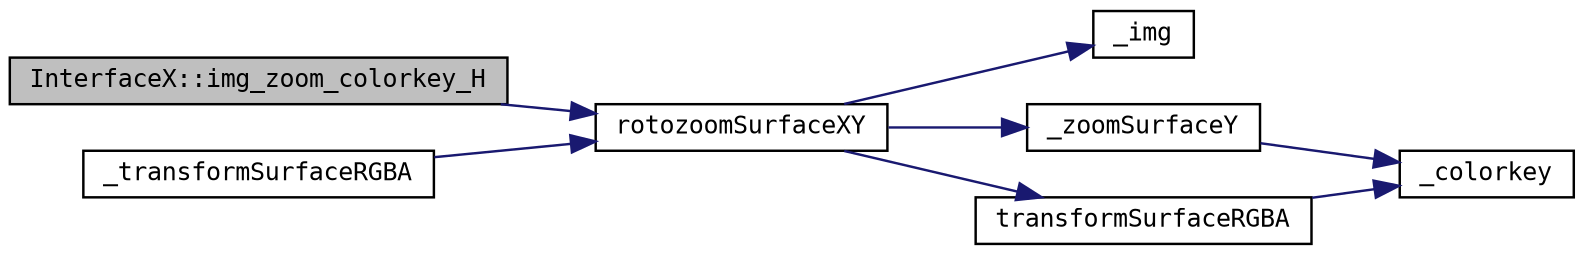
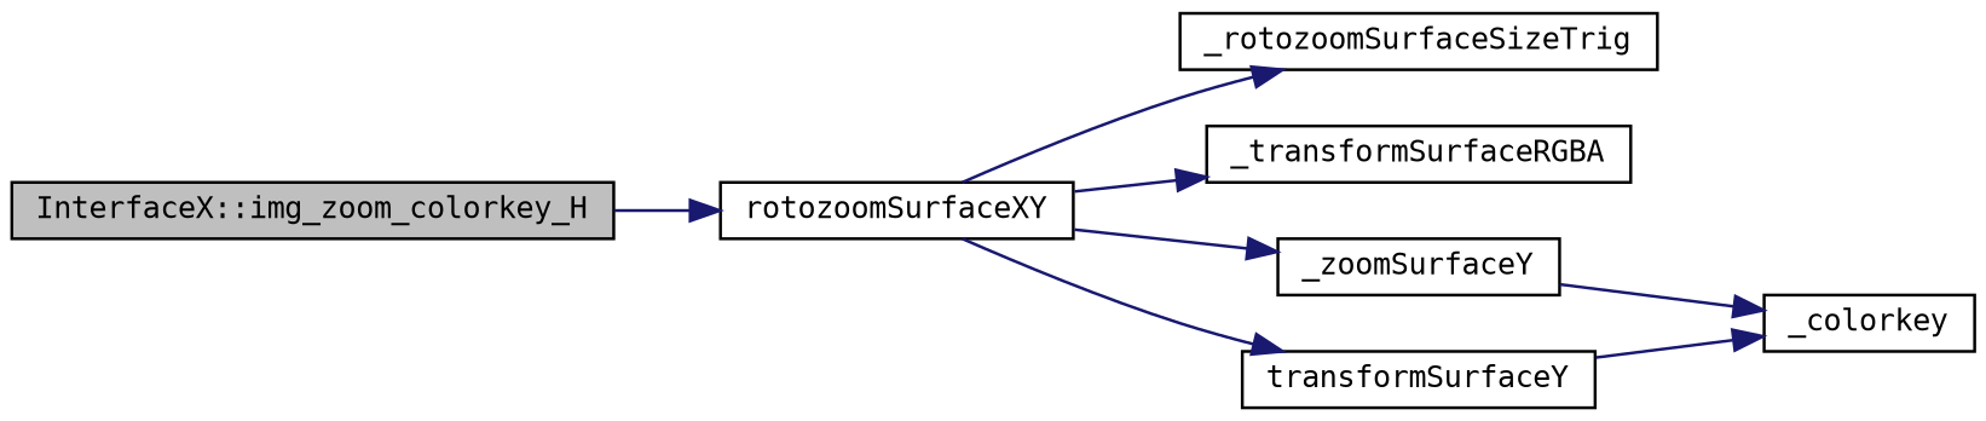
  digraph {
    fontname="DejaVu Sans Mono"
    rankdir=LR
    node [color=black fontname="DejaVu Sans Mono" fontsize=10 shape=record]
    edge [color=midnightblue fontname="DejaVu Sans Mono" fontsize=10 labelfontname=Helvetica labelfontsize=10 style=solid]
    n1 [fillcolor=grey75 fontcolor=black height=0.2 label="InterfaceX::img_zoom_colorkey_H" style=filled width=0.4]
    n2 [height=0.2 label=rotozoomSurfaceXY width=0.4]
-   n3 [height=0.2 label=_img width=0.4]
+   n3 [height=0.2 label=_rotozoomSurfaceSizeTrig width=0.4]
    n4 [height=0.2 label=_transformSurfaceRGBA width=0.4]
    n5 [height=0.2 label=_zoomSurfaceY width=0.4]
-   n6 [height=0.2 label=transformSurfaceRGBA width=0.4]
+   n6 [height=0.2 label=transformSurfaceY width=0.4]
    n7 [height=0.2 label=_colorkey width=0.4]
    n1 -> n2
    n2 -> n3
-   n4 -> n2
+   n2 -> n4
    n2 -> n5
    n2 -> n6
    n5 -> n7
    n6 -> n7
  }
